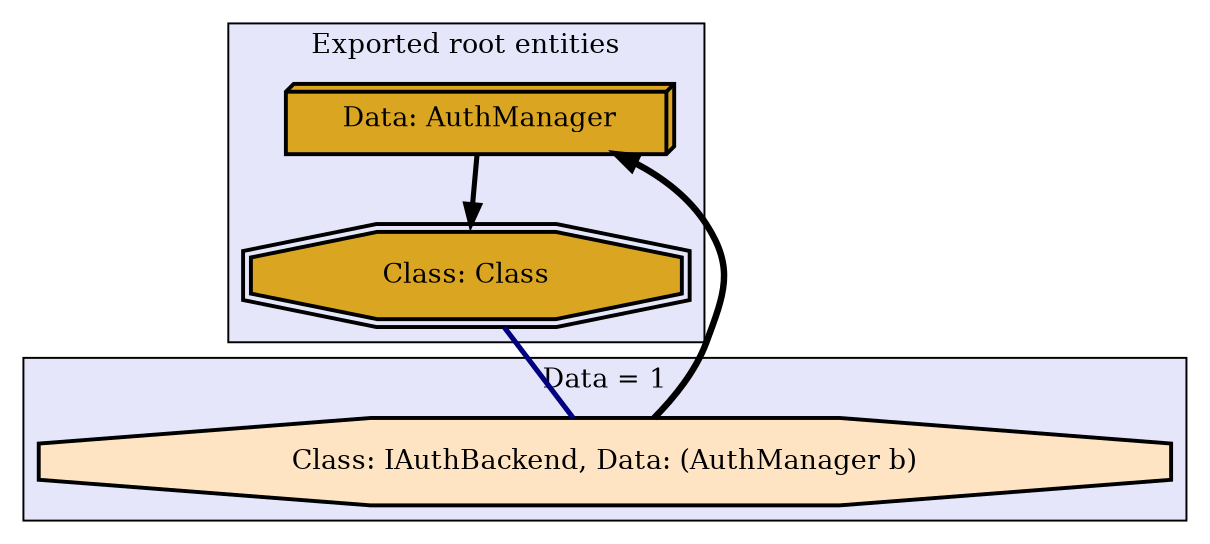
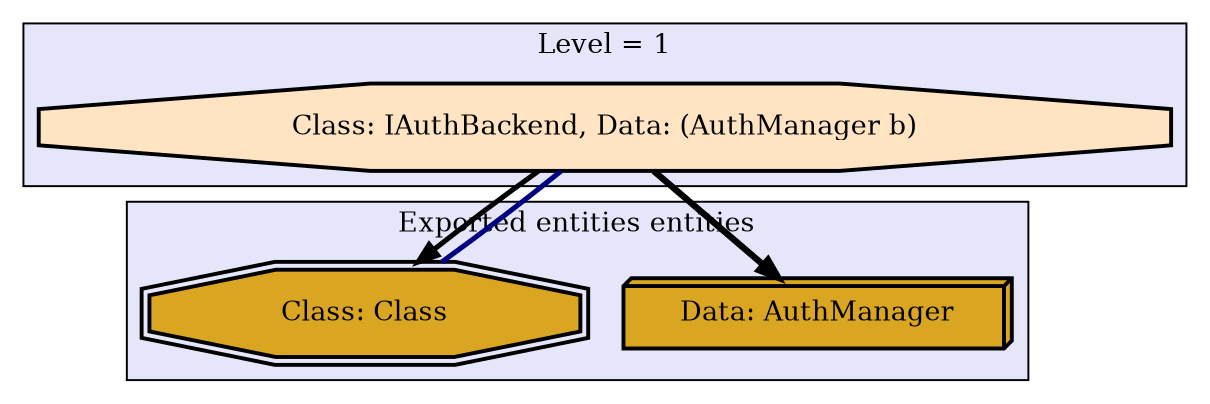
  digraph {
    node [fillcolor=goldenrod margin="0.4,0.1" style="filled,bold"]
    edge [color=black penwidth=2.6094379124341005]
    n1 [label="Data: AuthManager" shape=box3d]
    n2 [label="Class: Class" shape=doubleoctagon]
    n3 [fillcolor=bisque label="Class: IAuthBackend, Data: (AuthManager b)" shape=octagon]
    subgraph cluster_1 {
      fillcolor=lavender
-     label="Exported root entities"
+     label="Exported entities entities"
      style=filled
      n1
      n2
    }
    subgraph cluster_2 {
      fillcolor=lavender
-     label="Data = 1"
+     label="Level = 1"
      style=filled
      n3
    }
    n2 -> n3 [color=navy dir=none]
    n3 -> n1 [penwidth=3.302585092994046]
-   n1 -> n2
+   n3 -> n2
  }
